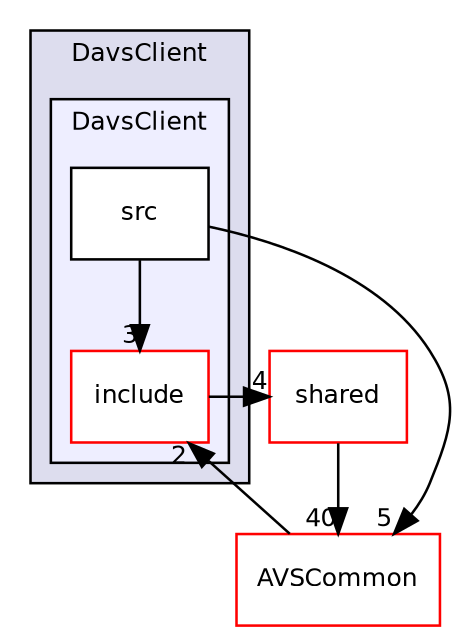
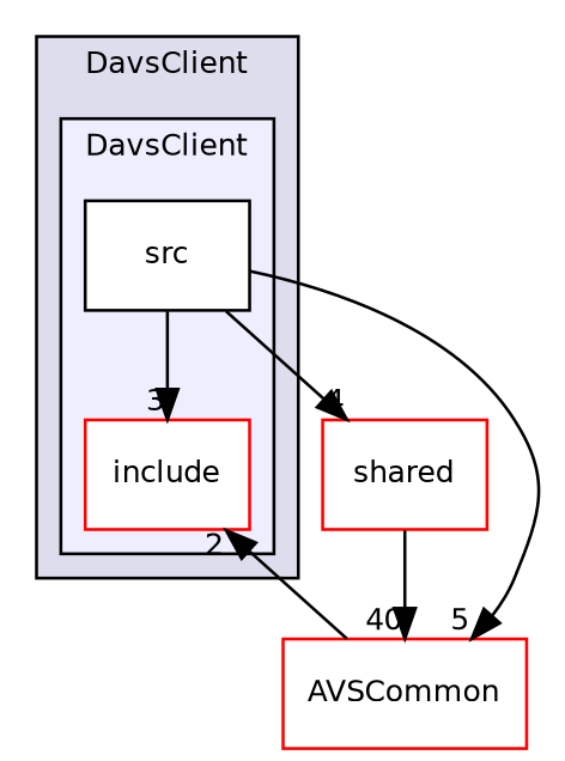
  digraph {
    compound=true
    node [color=red fillcolor=white fontname=Helvetica fontsize=10 shape=box style=filled]
    edge [labeldistance=1.5 labelfontname=Helvetica labelfontsize=10]
    n1 [label=include]
    n2 [color=black label=src]
    n3 [label=shared]
    n4 [label=AVSCommon]
    subgraph cluster_1 {
      bgcolor="#ddddee"
      fontname=Helvetica
      fontsize=10
      label=DavsClient
      pencolor=black
      subgraph cluster_2 {
        bgcolor="#eeeeff"
        fontname=Helvetica
        fontsize=10
        label=DavsClient
        pencolor=black
        n1
        n2
      }
    }
-   n1 -> n3 [headlabel=4]
+   n2 -> n3 [headlabel=4]
    n2 -> n1 [headlabel=3]
    n2 -> n4 [headlabel=5]
    n3 -> n4 [headlabel=40]
    n4 -> n1 [headlabel=2]
  }
